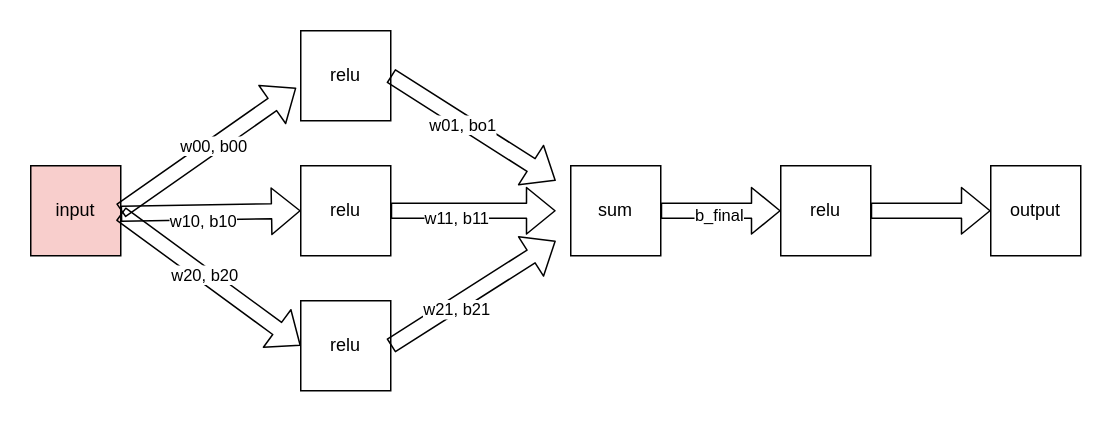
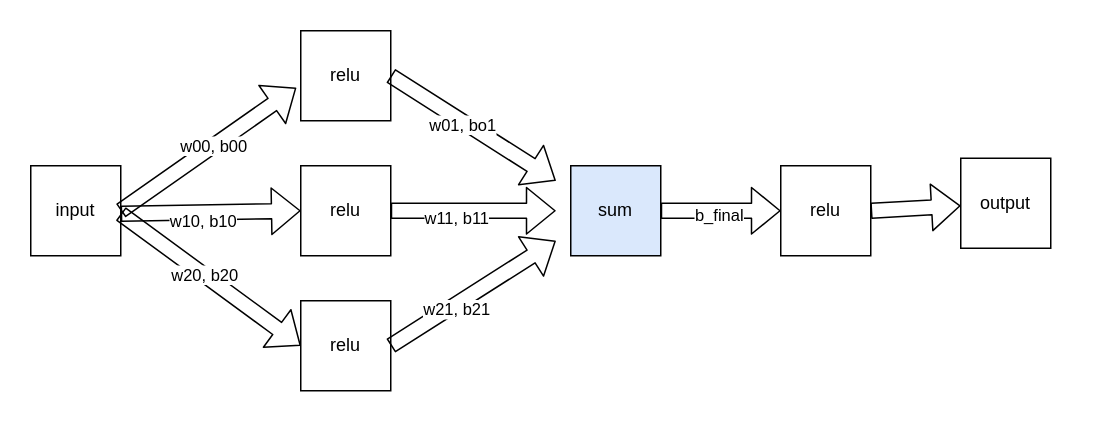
  <mxCell id="0" />
  <mxCell id="1" parent="0" />
- <mxCell id="2" value="input" style="rounded=0;whiteSpace=wrap;html=1;fillColor=#f8cecc;" vertex="1" parent="1"><mxGeometry x="20" y="110" width="60" height="60" as="geometry" /></mxCell>
+ <mxCell id="2" value="input" style="rounded=0;whiteSpace=wrap;html=1;" vertex="1" parent="1"><mxGeometry x="20" y="110" width="60" height="60" as="geometry" /></mxCell>
  <mxCell id="3" value="relu" style="rounded=0;whiteSpace=wrap;html=1;" vertex="1" parent="1"><mxGeometry x="200" y="20" width="60" height="60" as="geometry" /></mxCell>
- <mxCell id="4" value="sum" style="rounded=0;whiteSpace=wrap;html=1;" vertex="1" parent="1"><mxGeometry x="380" y="110" width="60" height="60" as="geometry" /></mxCell>
+ <mxCell id="4" value="sum" style="rounded=0;whiteSpace=wrap;html=1;fillColor=#dae8fc;" vertex="1" parent="1"><mxGeometry x="380" y="110" width="60" height="60" as="geometry" /></mxCell>
  <mxCell id="5" value="relu" style="rounded=0;whiteSpace=wrap;html=1;" vertex="1" parent="1"><mxGeometry x="200" y="200" width="60" height="60" as="geometry" /></mxCell>
  <mxCell id="6" value="relu" style="rounded=0;whiteSpace=wrap;html=1;" vertex="1" parent="1"><mxGeometry x="200" y="110" width="60" height="60" as="geometry" /></mxCell>
  <mxCell id="7" value="" style="shape=flexArrow;endArrow=classic;html=1;entryX=-0.05;entryY=0.633;entryDx=0;entryDy=0;entryPerimeter=0;" edge="1" parent="1" target="3"><mxGeometry width="50" height="50" relative="1" as="geometry"><mxPoint x="80" y="140" as="sourcePoint" /><mxPoint x="130" y="90" as="targetPoint" /></mxGeometry></mxCell>
  <mxCell id="8" value="w00, b00" style="edgeLabel;html=1;align=center;verticalAlign=middle;resizable=0;points=[];" vertex="1" connectable="0" parent="7"><mxGeometry x="0.045" relative="1" as="geometry"><mxPoint as="offset" /></mxGeometry></mxCell>
  <mxCell id="9" value="" style="shape=flexArrow;endArrow=classic;html=1;entryX=0;entryY=0.5;entryDx=0;entryDy=0;" edge="1" parent="1" target="6"><mxGeometry width="50" height="50" relative="1" as="geometry"><mxPoint x="80" y="142.02" as="sourcePoint" /><mxPoint x="197" y="60" as="targetPoint" /></mxGeometry></mxCell>
  <mxCell id="10" value="w10, b10" style="edgeLabel;html=1;align=center;verticalAlign=middle;resizable=0;points=[];" vertex="1" connectable="0" parent="9"><mxGeometry x="-0.101" y="-5" relative="1" as="geometry"><mxPoint as="offset" /></mxGeometry></mxCell>
  <mxCell id="11" value="" style="shape=flexArrow;endArrow=classic;html=1;entryX=0;entryY=0.5;entryDx=0;entryDy=0;" edge="1" parent="1" target="5"><mxGeometry width="50" height="50" relative="1" as="geometry"><mxPoint x="80" y="142.02" as="sourcePoint" /><mxPoint x="197" y="60" as="targetPoint" /></mxGeometry></mxCell>
  <mxCell id="12" value="w20, b20" style="edgeLabel;html=1;align=center;verticalAlign=middle;resizable=0;points=[];" vertex="1" connectable="0" parent="11"><mxGeometry x="-0.067" relative="1" as="geometry"><mxPoint as="offset" /></mxGeometry></mxCell>
  <mxCell id="13" value="" style="shape=flexArrow;endArrow=classic;html=1;" edge="1" parent="1"><mxGeometry width="50" height="50" relative="1" as="geometry"><mxPoint x="260" y="230" as="sourcePoint" /><mxPoint x="370" y="160" as="targetPoint" /></mxGeometry></mxCell>
  <mxCell id="14" value="w21, b21" style="edgeLabel;html=1;align=center;verticalAlign=middle;resizable=0;points=[];" vertex="1" connectable="0" parent="13"><mxGeometry x="-0.233" y="-3" relative="1" as="geometry"><mxPoint as="offset" /></mxGeometry></mxCell>
  <mxCell id="15" value="" style="shape=flexArrow;endArrow=classic;html=1;" edge="1" parent="1"><mxGeometry width="50" height="50" relative="1" as="geometry"><mxPoint x="260" y="140" as="sourcePoint" /><mxPoint x="370" y="140" as="targetPoint" /></mxGeometry></mxCell>
  <mxCell id="16" value="w11, b11" style="edgeLabel;html=1;align=center;verticalAlign=middle;resizable=0;points=[];" vertex="1" connectable="0" parent="15"><mxGeometry x="-0.218" y="-4" relative="1" as="geometry"><mxPoint as="offset" /></mxGeometry></mxCell>
  <mxCell id="17" value="" style="shape=flexArrow;endArrow=classic;html=1;" edge="1" parent="1"><mxGeometry width="50" height="50" relative="1" as="geometry"><mxPoint x="260" y="50" as="sourcePoint" /><mxPoint x="370" y="120" as="targetPoint" /></mxGeometry></mxCell>
  <mxCell id="18" value="w01, bo1" style="edgeLabel;html=1;align=center;verticalAlign=middle;resizable=0;points=[];" vertex="1" connectable="0" parent="17"><mxGeometry x="-0.128" y="-2" relative="1" as="geometry"><mxPoint as="offset" /></mxGeometry></mxCell>
  <mxCell id="19" value="relu" style="rounded=0;whiteSpace=wrap;html=1;" vertex="1" parent="1"><mxGeometry x="520" y="110" width="60" height="60" as="geometry" /></mxCell>
  <mxCell id="20" value="" style="shape=flexArrow;endArrow=classic;html=1;" edge="1" parent="1" target="19"><mxGeometry width="50" height="50" relative="1" as="geometry"><mxPoint x="440" y="140" as="sourcePoint" /><mxPoint x="490" y="90" as="targetPoint" /></mxGeometry></mxCell>
  <mxCell id="21" value="b_final" style="edgeLabel;html=1;align=center;verticalAlign=middle;resizable=0;points=[];" vertex="1" connectable="0" parent="20"><mxGeometry x="-0.05" y="-2" relative="1" as="geometry"><mxPoint as="offset" /></mxGeometry></mxCell>
- <mxCell id="22" value="output" style="rounded=0;whiteSpace=wrap;html=1;" vertex="1" parent="1"><mxGeometry x="660" y="110" width="60" height="60" as="geometry" /></mxCell>
+ <mxCell id="22" value="output" style="rounded=0;whiteSpace=wrap;html=1;" vertex="1" parent="1"><mxGeometry x="640" y="105" width="60" height="60" as="geometry" /></mxCell>
  <mxCell id="23" value="" style="shape=flexArrow;endArrow=classic;html=1;" edge="1" parent="1" target="22"><mxGeometry width="50" height="50" relative="1" as="geometry"><mxPoint x="580" y="140" as="sourcePoint" /><mxPoint x="630" y="90" as="targetPoint" /></mxGeometry></mxCell>
